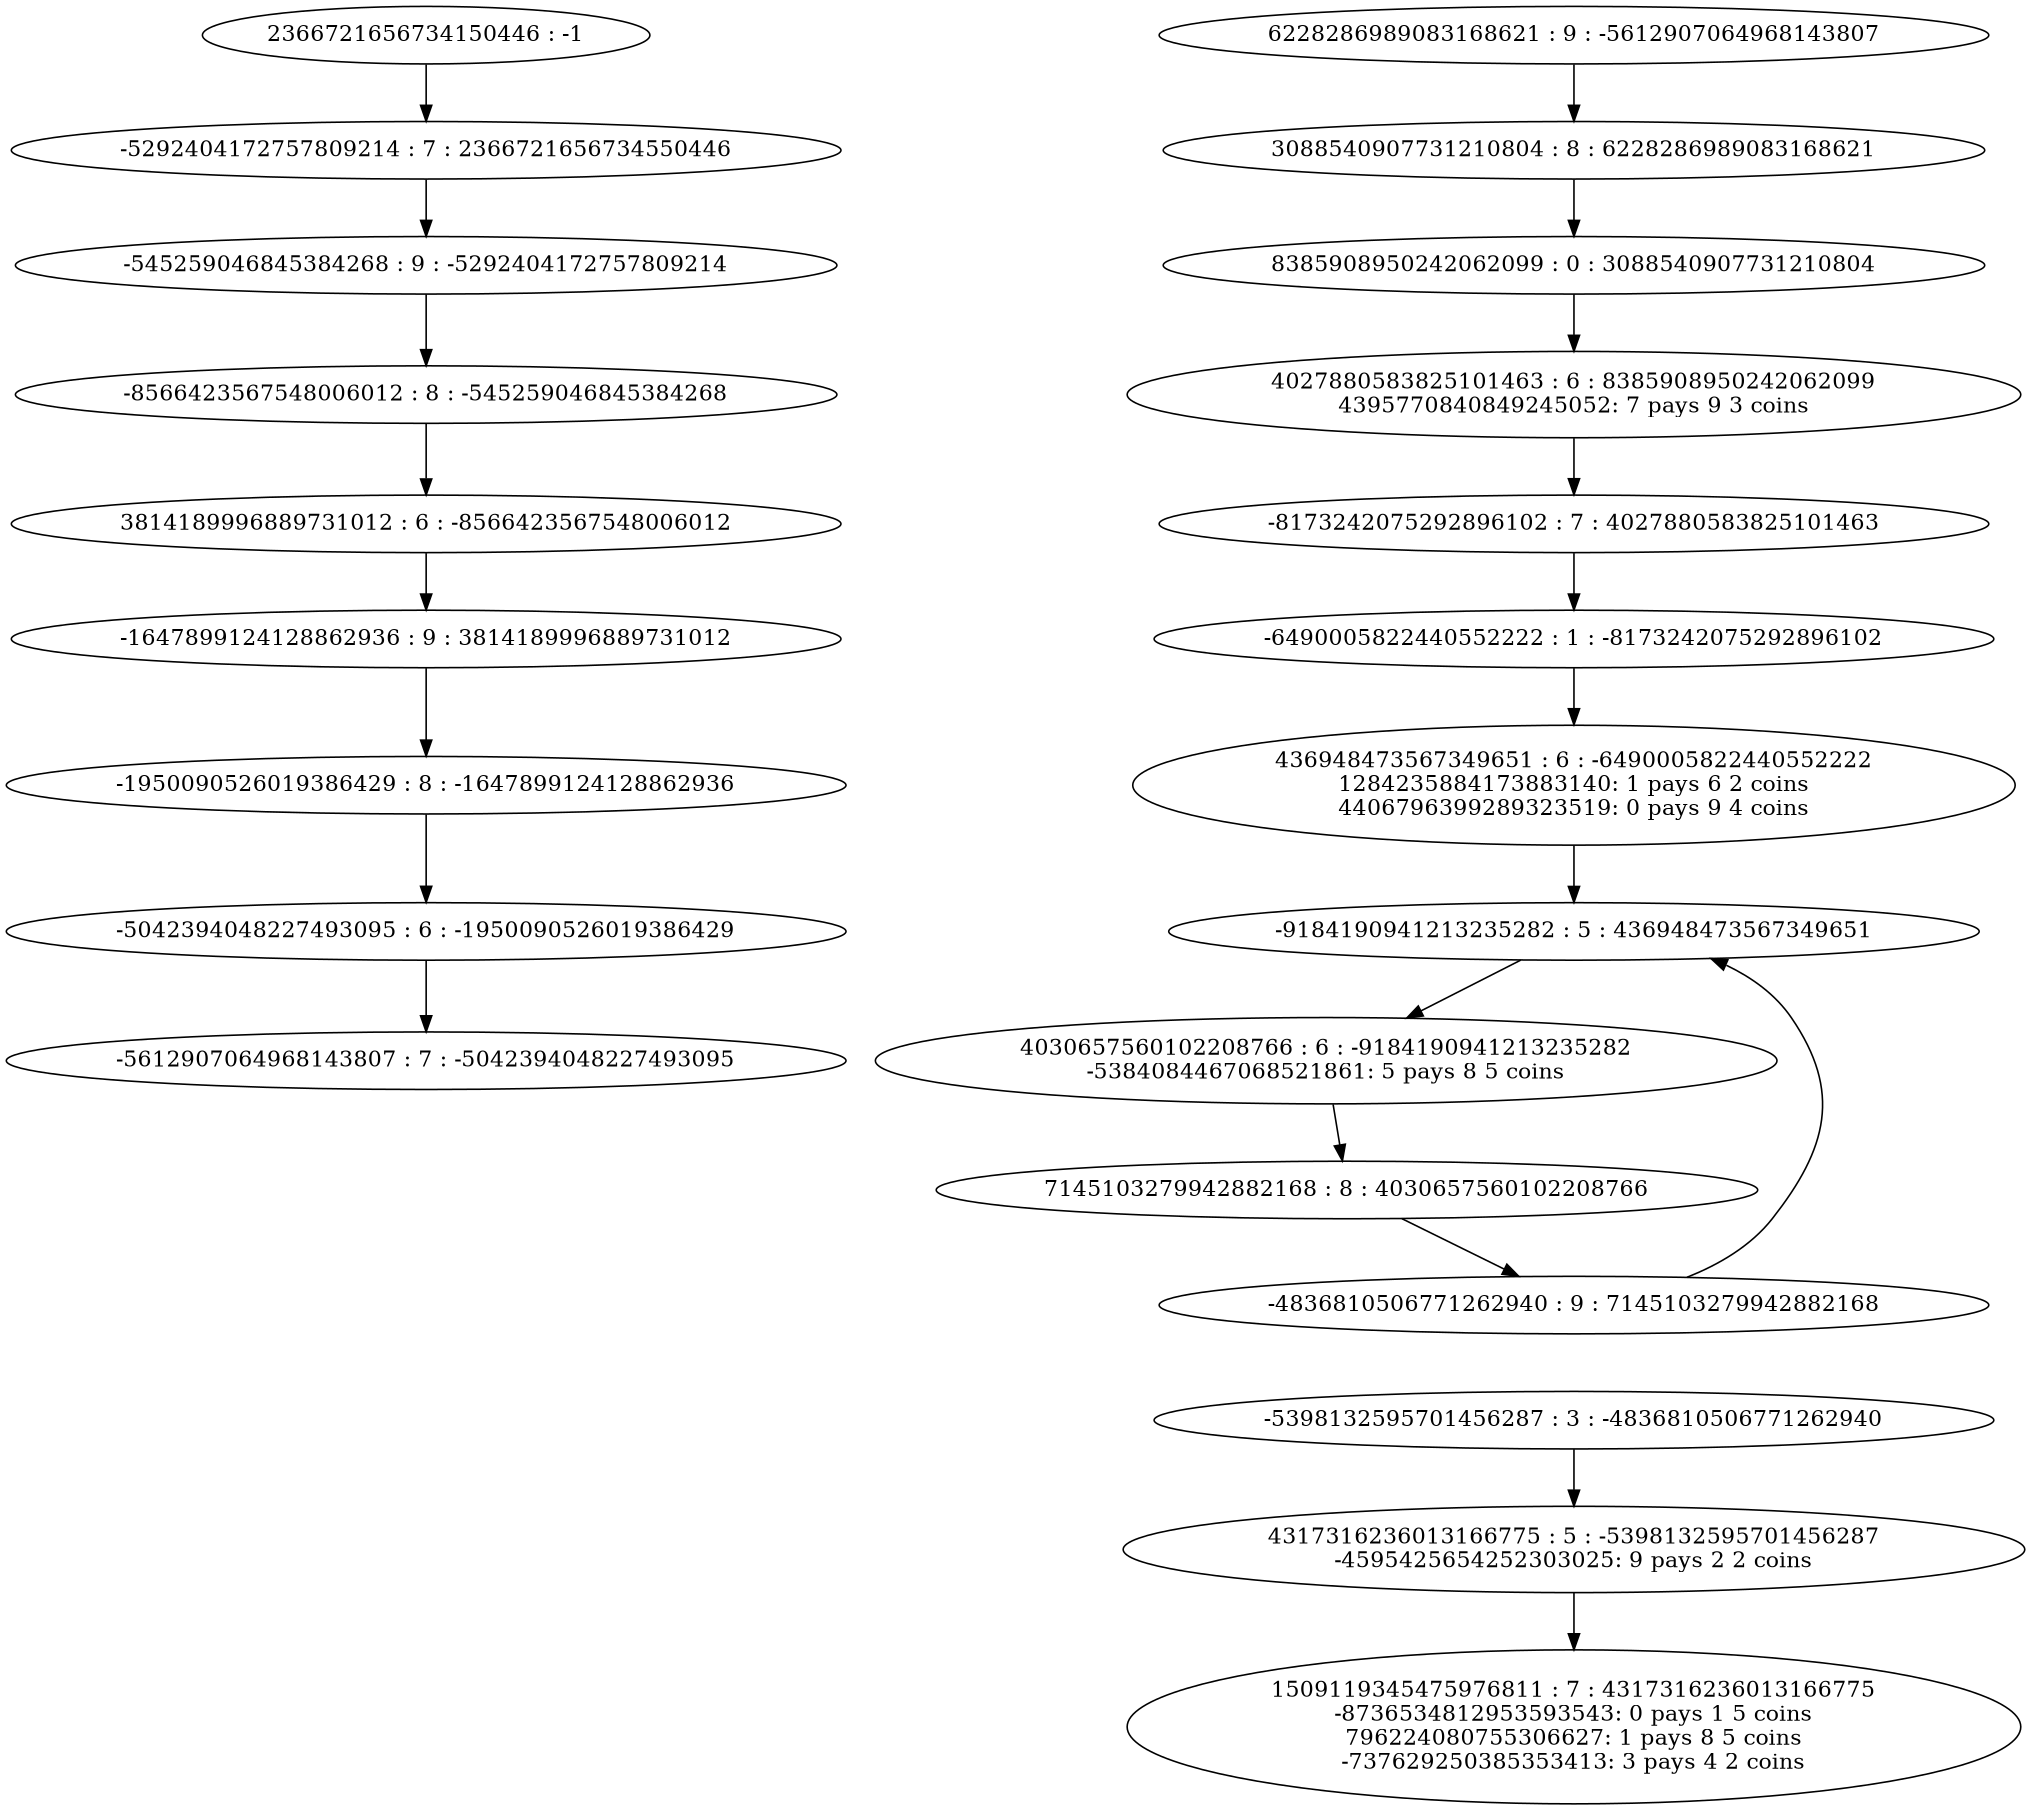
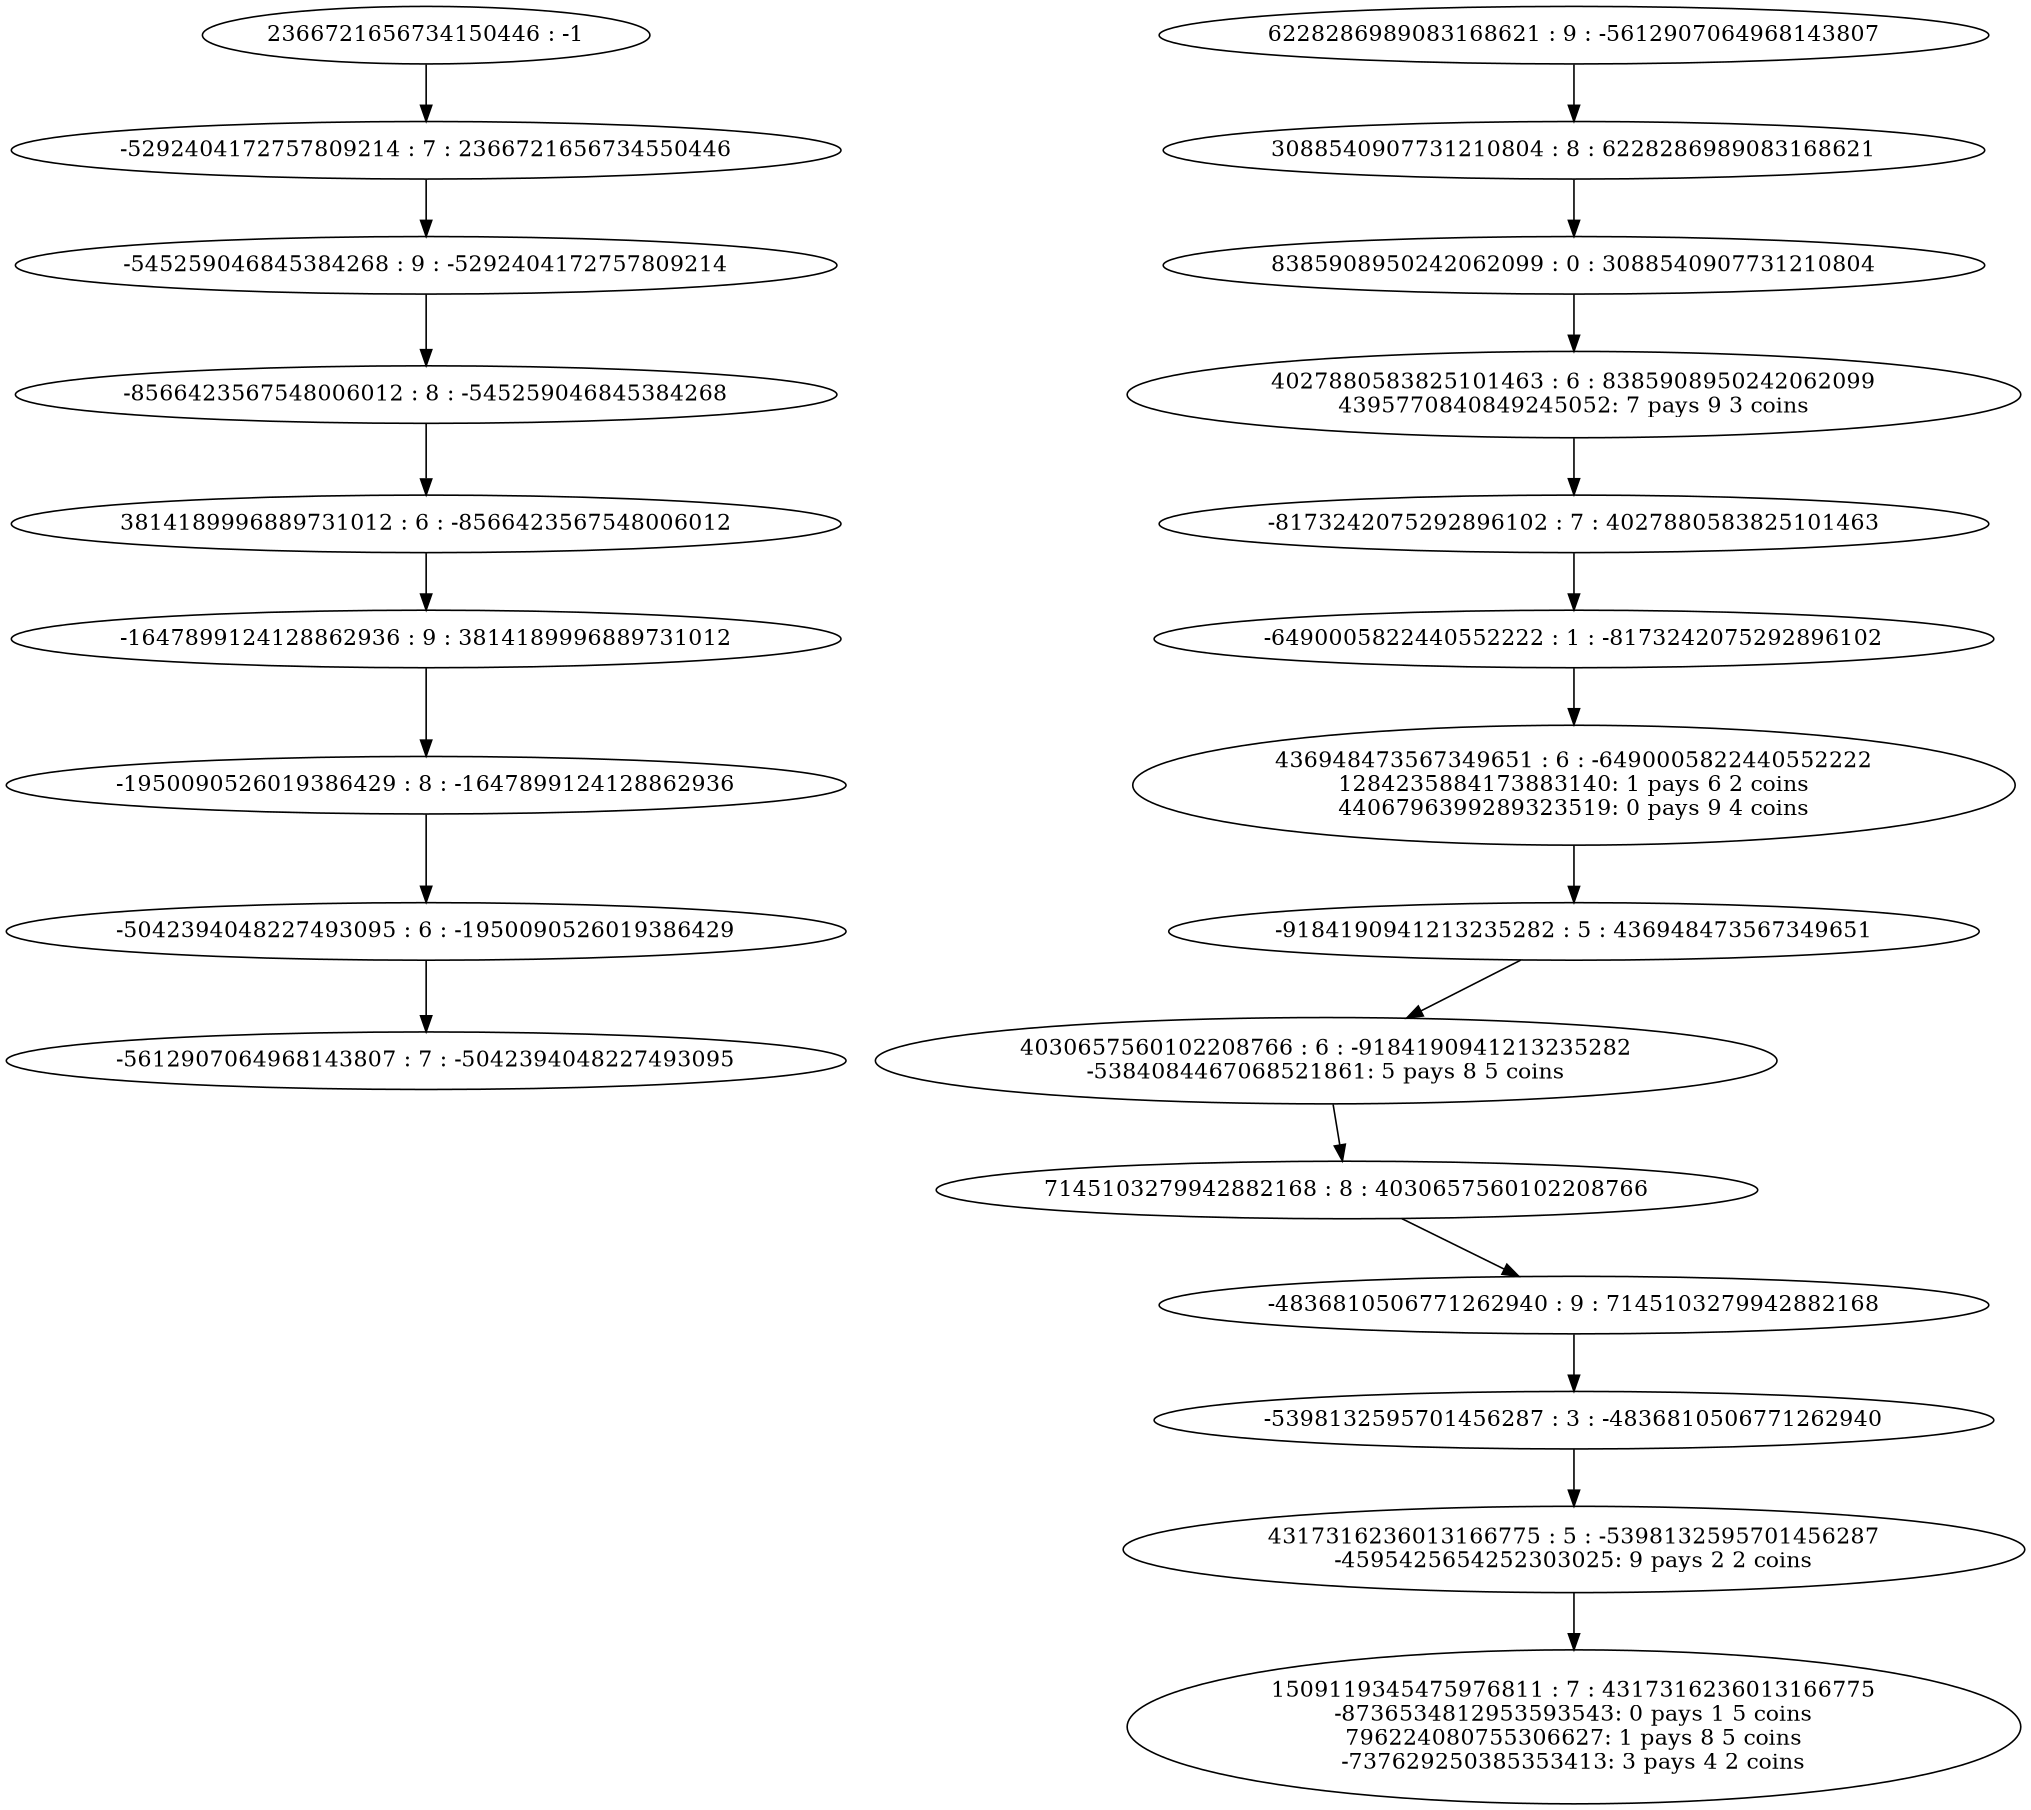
  digraph {
    n1 [label="2366721656734150446 : -1"]
    n2 [label="-5292404172757809214 : 7 : 2366721656734550446\n"]
    n3 [label="-545259046845384268 : 9 : -5292404172757809214\n"]
    n4 [label="-8566423567548006012 : 8 : -545259046845384268\n"]
    n5 [label="3814189996889731012 : 6 : -8566423567548006012\n"]
    n6 [label="-1647899124128862936 : 9 : 3814189996889731012\n"]
    n7 [label="-1950090526019386429 : 8 : -1647899124128862936\n"]
    n8 [label="-5042394048227493095 : 6 : -1950090526019386429\n"]
    n9 [label="-5612907064968143807 : 7 : -5042394048227493095\n"]
    n10 [label="6228286989083168621 : 9 : -5612907064968143807\n"]
    n11 [label="3088540907731210804 : 8 : 6228286989083168621\n"]
    n12 [label="8385908950242062099 : 0 : 3088540907731210804\n"]
    n13 [label="4027880583825101463 : 6 : 8385908950242062099\n4395770840849245052: 7 pays 9 3 coins\n"]
    n14 [label="-8173242075292896102 : 7 : 4027880583825101463\n"]
    n15 [label="-6490005822440552222 : 1 : -8173242075292896102\n"]
    n16 [label="436948473567349651 : 6 : -6490005822440552222\n1284235884173883140: 1 pays 6 2 coins\n4406796399289323519: 0 pays 9 4 coins\n"]
    n17 [label="-9184190941213235282 : 5 : 436948473567349651\n"]
    n18 [label="4030657560102208766 : 6 : -9184190941213235282\n-5384084467068521861: 5 pays 8 5 coins\n"]
    n19 [label="7145103279942882168 : 8 : 4030657560102208766\n"]
    n20 [label="-4836810506771262940 : 9 : 7145103279942882168\n"]
    n21 [label="-5398132595701456287 : 3 : -4836810506771262940\n"]
    n22 [label="4317316236013166775 : 5 : -5398132595701456287\n-4595425654252303025: 9 pays 2 2 coins\n"]
    n23 [label="1509119345475976811 : 7 : 4317316236013166775\n-8736534812953593543: 0 pays 1 5 coins\n796224080755306627: 1 pays 8 5 coins\n-737629250385353413: 3 pays 4 2 coins\n"]
    n1 -> n2
    n2 -> n3
    n3 -> n4
    n4 -> n5
    n5 -> n6
    n6 -> n7
    n7 -> n8
    n8 -> n9
    n10 -> n11
    n11 -> n12
    n12 -> n13
    n13 -> n14
    n14 -> n15
    n15 -> n16
    n16 -> n17
    n17 -> n18
    n18 -> n19
    n19 -> n20
-   n20 -> n17
+   n20 -> n21
    n21 -> n22
    n22 -> n23
  }
